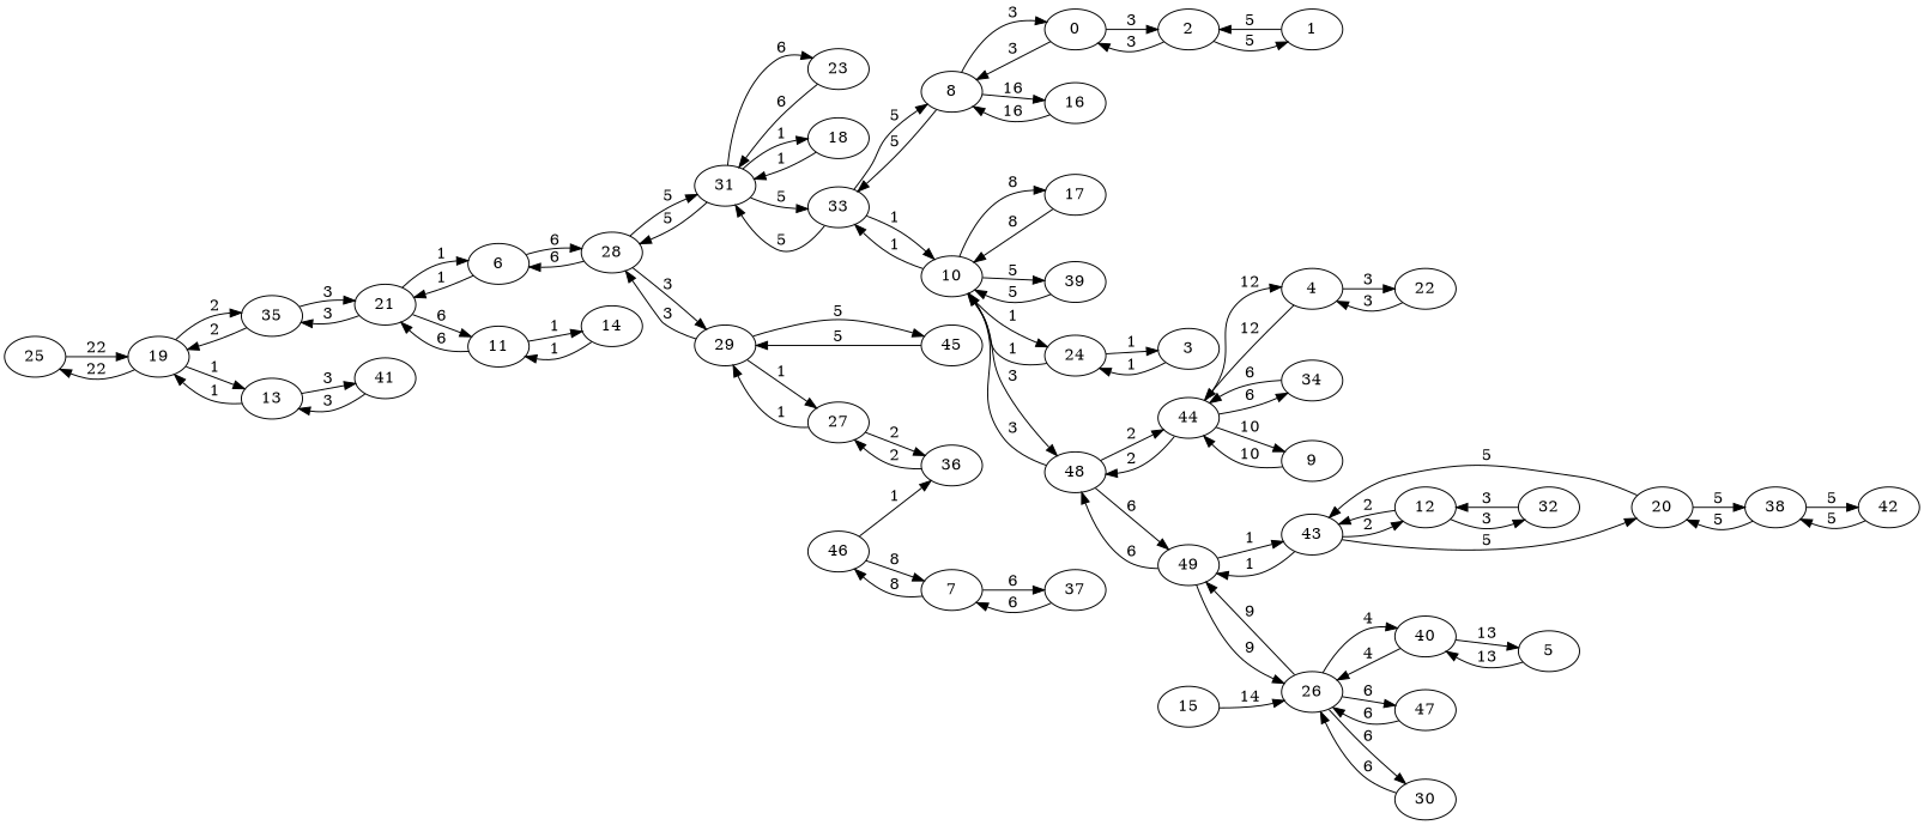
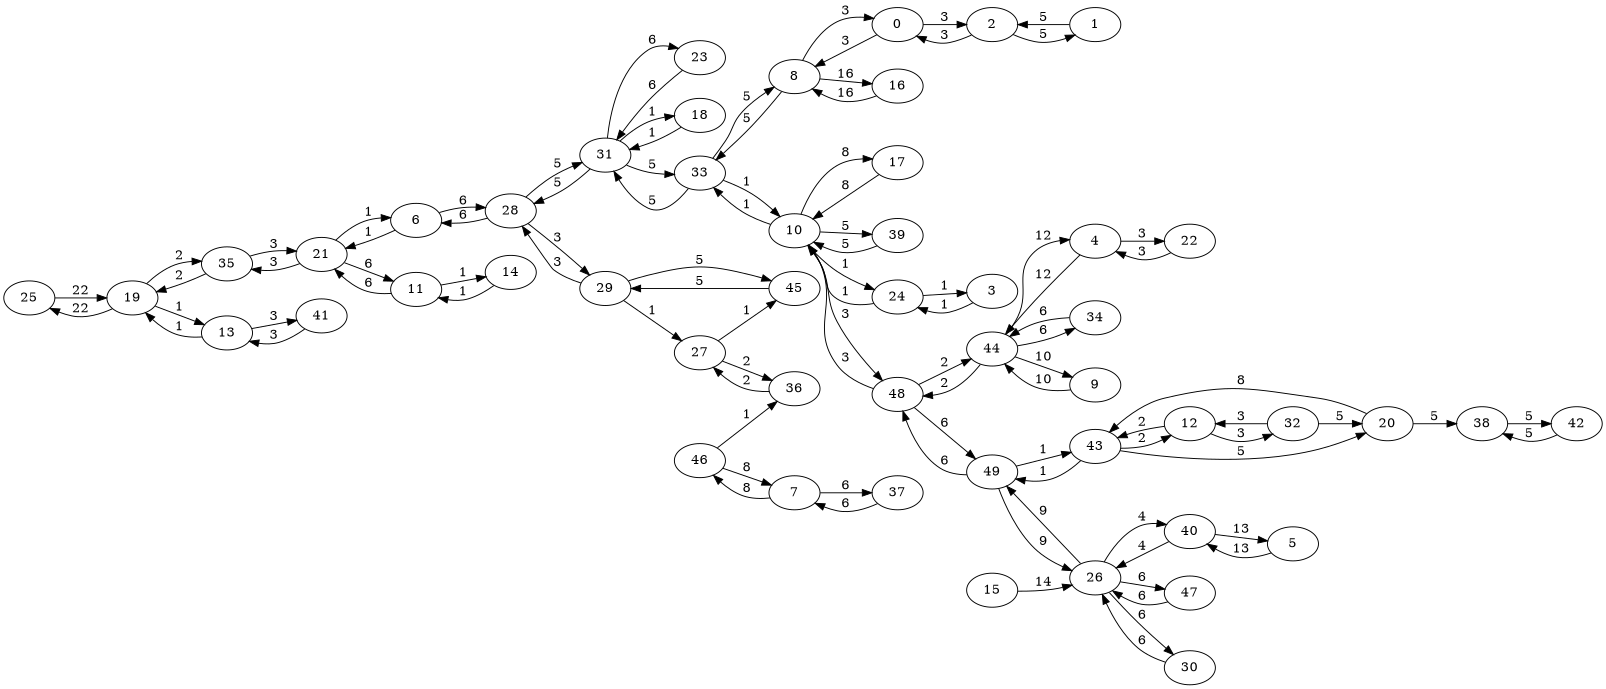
  digraph {
    rankdir=LR
    25
    19
    35
    13
    21
    41
    8
    16
    33
    0
    10
    31
    2
    26
    40
    49
    47
    30
    15
    5
    48
    43
    44
    4
    9
    34
    22
    20
    12
    17
    39
    24
    3
    46
    7
    36
    37
    27
    23
    28
    18
    6
    29
    11
    45
    14
    42
    38
    32
    1
    25 -> 19 [label=22]
    19 -> 25 [label=22]
    19 -> 35 [label=2]
    19 -> 13 [label=1]
    35 -> 19 [label=2]
    35 -> 21 [label=3]
    13 -> 19 [label=1]
    13 -> 41 [label=3]
    21 -> 35 [label=3]
    21 -> 6 [label=1]
    21 -> 11 [label=6]
    41 -> 13 [label=3]
    8 -> 16 [label=16]
    8 -> 33 [label=5]
    8 -> 0 [label=3]
    16 -> 8 [label=16]
    33 -> 8 [label=5]
    33 -> 10 [label=1]
    33 -> 31 [label=5]
    0 -> 8 [label=3]
    0 -> 2 [label=3]
    10 -> 33 [label=1]
    10 -> 48 [label=3]
    10 -> 17 [label=8]
    10 -> 39 [label=5]
    10 -> 24 [label=1]
    31 -> 33 [label=5]
    31 -> 23 [label=6]
    31 -> 28 [label=5]
    31 -> 18 [label=1]
    2 -> 0 [label=3]
    2 -> 1 [label=5]
    26 -> 40 [label=4]
    26 -> 49 [label=9]
    26 -> 47 [label=6]
    26 -> 30 [label=6]
    40 -> 26 [label=4]
    40 -> 5 [label=13]
    49 -> 26 [label=9]
    49 -> 48 [label=6]
    49 -> 43 [label=1]
    47 -> 26 [label=6]
    30 -> 26 [label=6]
    15 -> 26 [label=14]
    5 -> 40 [label=13]
    48 -> 10 [label=3]
    48 -> 49 [label=6]
    48 -> 44 [label=2]
    43 -> 49 [label=1]
    43 -> 20 [label=5]
    43 -> 12 [label=2]
    44 -> 48 [label=2]
    44 -> 4 [label=12]
    44 -> 9 [label=10]
    44 -> 34 [label=6]
    4 -> 44 [label=12]
    4 -> 22 [label=3]
    9 -> 44 [label=10]
    34 -> 44 [label=6]
    22 -> 4 [label=3]
-   20 -> 43 [label=5]
+   20 -> 43 [label=8]
    20 -> 38 [label=5]
    12 -> 43 [label=2]
    12 -> 32 [label=3]
    17 -> 10 [label=8]
    39 -> 10 [label=5]
    24 -> 10 [label=1]
    24 -> 3 [label=1]
    3 -> 24 [label=1]
    46 -> 7 [label=8]
    46 -> 36 [label=1]
    7 -> 46 [label=8]
    7 -> 37 [label=6]
    36 -> 27 [label=2]
    37 -> 7 [label=6]
    27 -> 36 [label=2]
-   27 -> 29 [label=1]
+   27 -> 45 [label=1]
    23 -> 31 [label=6]
    28 -> 31 [label=5]
    28 -> 6 [label=6]
    28 -> 29 [label=3]
    18 -> 31 [label=1]
    6 -> 21 [label=1]
    6 -> 28 [label=6]
    29 -> 27 [label=1]
    29 -> 28 [label=3]
    29 -> 45 [label=5]
    11 -> 21 [label=6]
    11 -> 14 [label=1]
    45 -> 29 [label=5]
    14 -> 11 [label=1]
    42 -> 38 [label=5]
-   38 -> 20 [label=5]
+   32 -> 20 [label=5]
    38 -> 42 [label=5]
    32 -> 12 [label=3]
    1 -> 2 [label=5]
  }
